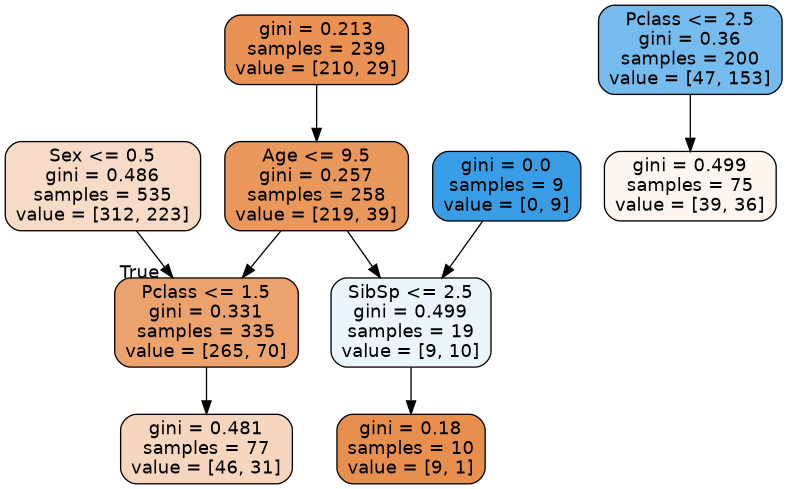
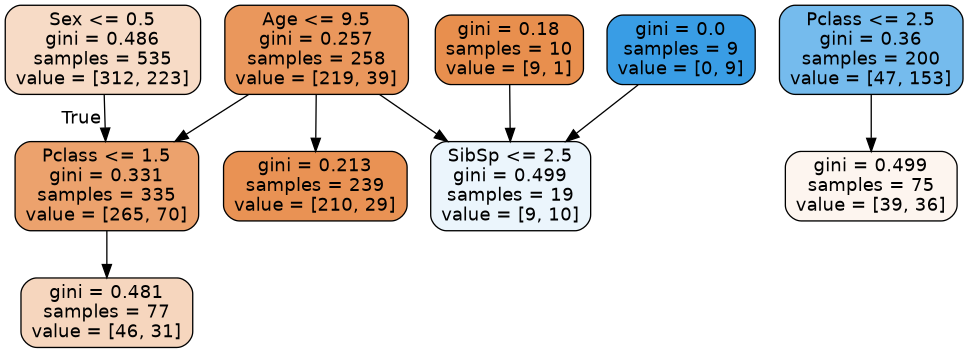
  digraph {
    node [color=black fontname=helvetica shape=box style="filled, rounded"]
    edge [fontname=helvetica]
    n1 [fillcolor="#e5813949" label="Sex <= 0.5\ngini = 0.486\nsamples = 535\nvalue = [312, 223]"]
    n2 [fillcolor="#e58139bc" label="Pclass <= 1.5\ngini = 0.331\nsamples = 335\nvalue = [265, 70]"]
    n3 [fillcolor="#e5813953" label="gini = 0.481\nsamples = 77\nvalue = [46, 31]"]
    n4 [fillcolor="#399de5b1" label="Pclass <= 2.5\ngini = 0.36\nsamples = 200\nvalue = [47, 153]"]
    n5 [fillcolor="#e5813914" label="gini = 0.499\nsamples = 75\nvalue = [39, 36]"]
    n6 [fillcolor="#e58139d2" label="Age <= 9.5\ngini = 0.257\nsamples = 258\nvalue = [219, 39]"]
    n7 [fillcolor="#399de519" label="SibSp <= 2.5\ngini = 0.499\nsamples = 19\nvalue = [9, 10]"]
    n8 [fillcolor="#e58139dc" label="gini = 0.213\nsamples = 239\nvalue = [210, 29]"]
    n9 [fillcolor="#e58139e3" label="gini = 0.18\nsamples = 10\nvalue = [9, 1]"]
    n10 [fillcolor="#399de5ff" label="gini = 0.0\nsamples = 9\nvalue = [0, 9]"]
    n1 -> n2 [headlabel=True labelangle=45 labeldistance=2.5]
    n2 -> n3
    n4 -> n5
    n6 -> n2
    n6 -> n7
-   n8 -> n6
-   n7 -> n9
+   n6 -> n8
+   n9 -> n7
    n10 -> n7
  }
